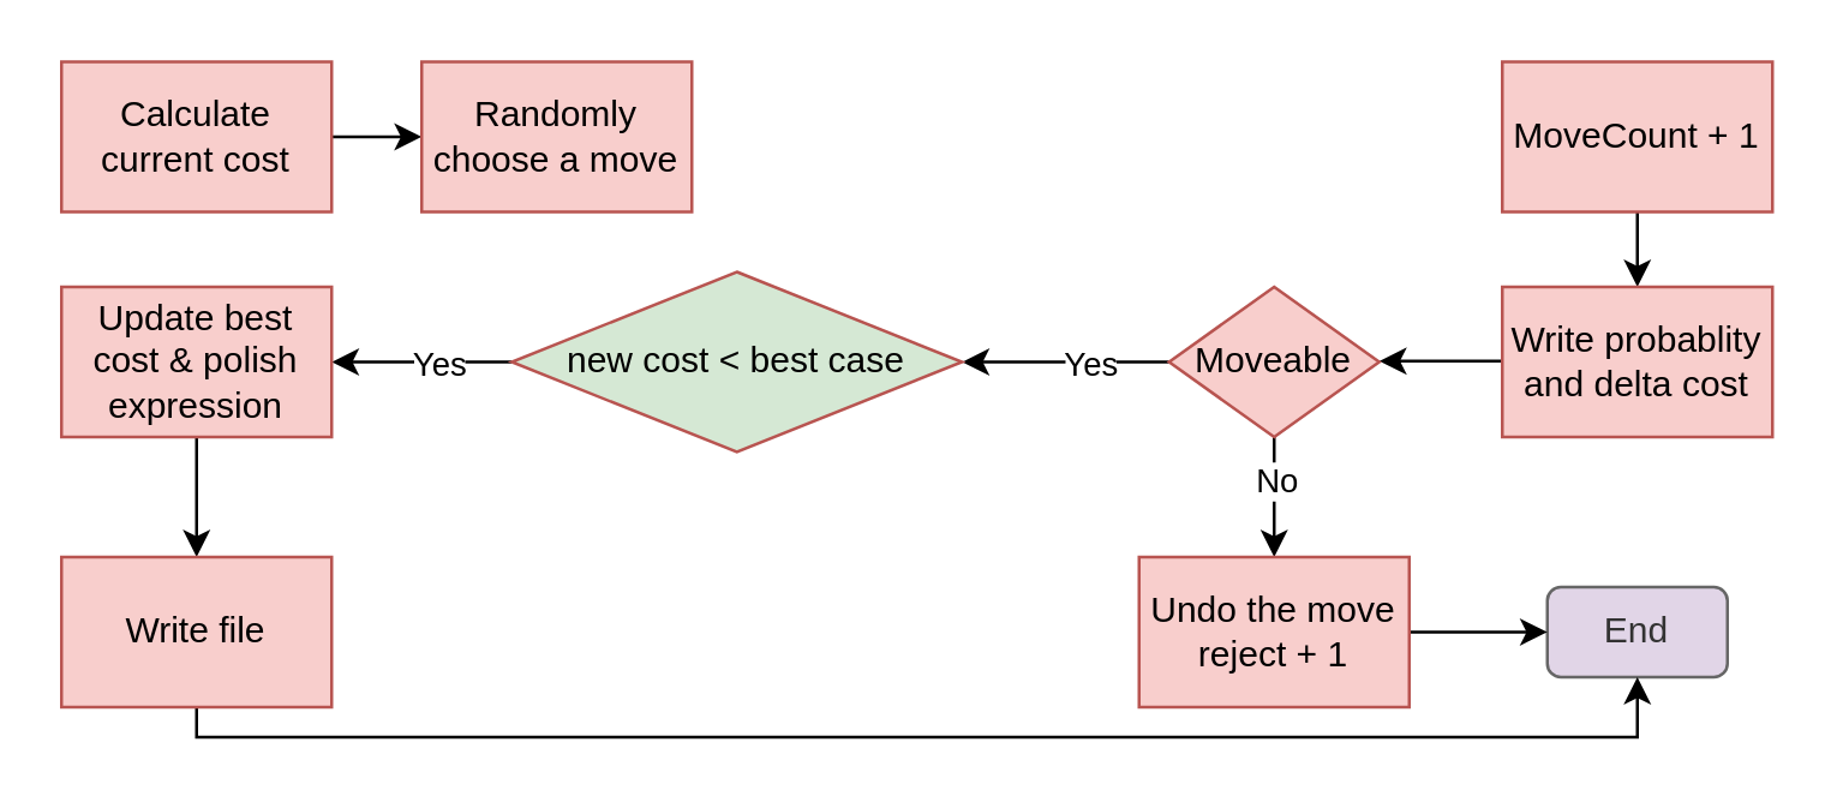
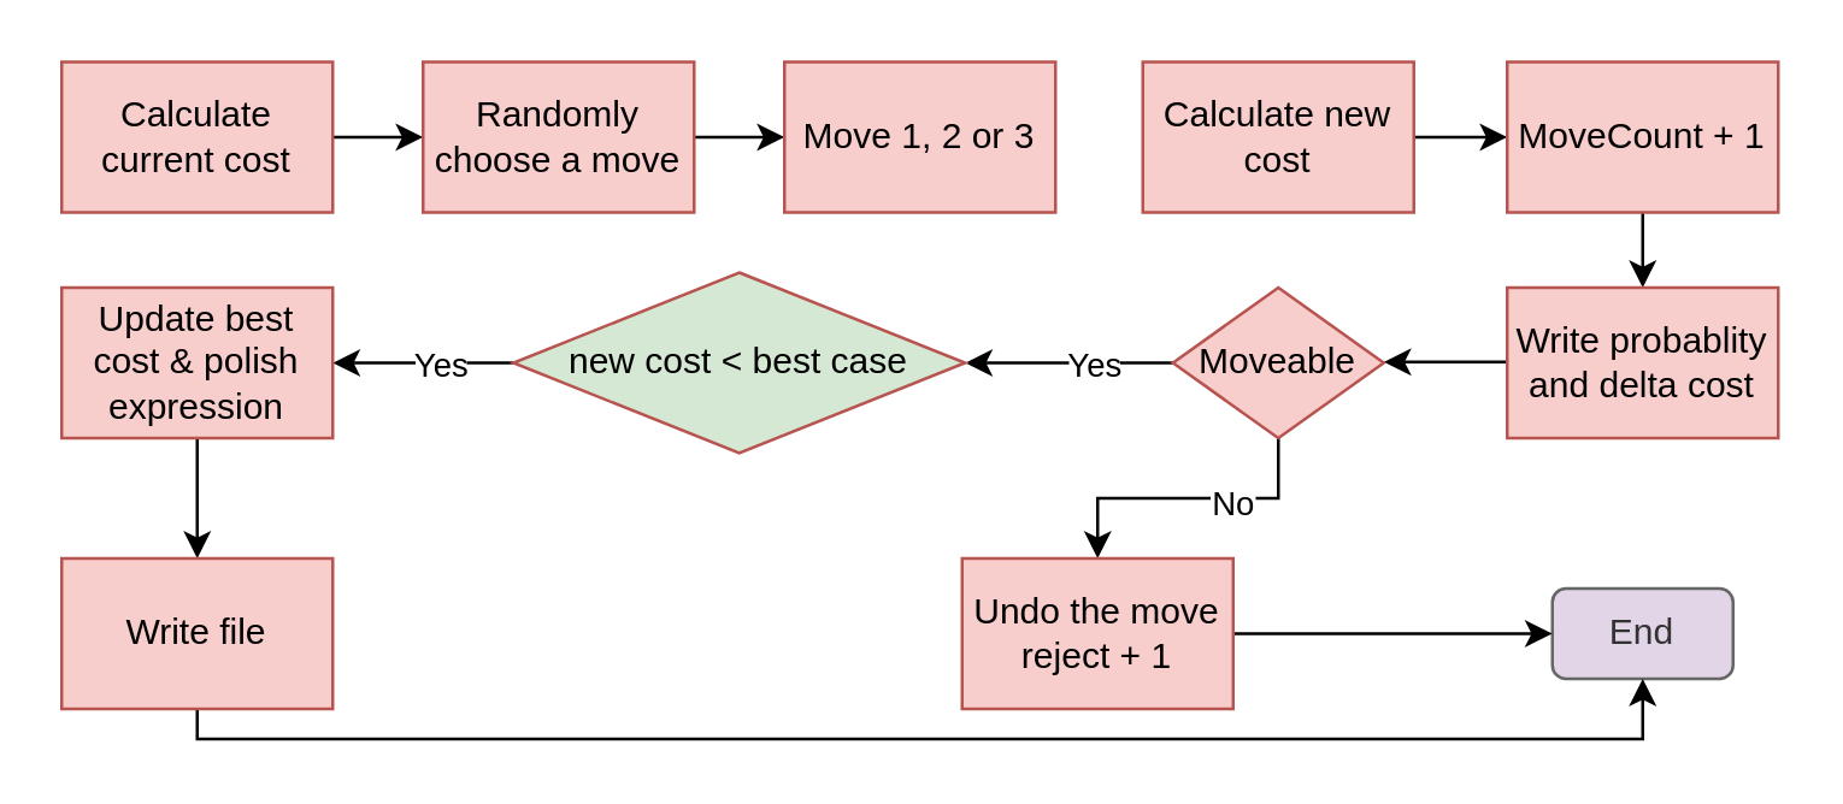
  <mxCell id="0" />
  <mxCell id="1" parent="0" />
  <mxCell id="2" value="End" style="rounded=1;whiteSpace=wrap;html=1;fillColor=#e1d5e7;fontColor=#333333;strokeColor=#666666;" vertex="1" parent="1"><mxGeometry x="515" y="195" width="60" height="30" as="geometry" /></mxCell>
  <mxCell id="3" style="edgeStyle=orthogonalEdgeStyle;rounded=0;orthogonalLoop=1;jettySize=auto;html=1;entryX=0;entryY=0.5;entryDx=0;entryDy=0;" edge="1" parent="1" source="4" target="6"><mxGeometry relative="1" as="geometry" /></mxCell>
  <mxCell id="4" value="Calculate current cost" style="rounded=0;whiteSpace=wrap;html=1;fillColor=#f8cecc;strokeColor=#b85450;" vertex="1" parent="1"><mxGeometry x="20" y="20" width="90" height="50" as="geometry" /></mxCell>
+ <mxCell id="5" style="edgeStyle=orthogonalEdgeStyle;rounded=0;orthogonalLoop=1;jettySize=auto;html=1;entryX=0;entryY=0.5;entryDx=0;entryDy=0;" edge="1" parent="1" source="6" target="17"><mxGeometry relative="1" as="geometry" /></mxCell>
  <mxCell id="6" value="Randomly choose a move" style="rounded=0;whiteSpace=wrap;html=1;fillColor=#f8cecc;strokeColor=#b85450;" vertex="1" parent="1"><mxGeometry x="140" y="20" width="90" height="50" as="geometry" /></mxCell>
+ <mxCell id="7" style="edgeStyle=orthogonalEdgeStyle;rounded=0;orthogonalLoop=1;jettySize=auto;html=1;entryX=0;entryY=0.5;entryDx=0;entryDy=0;" edge="1" parent="1" source="8" target="21"><mxGeometry relative="1" as="geometry" /></mxCell>
+ <mxCell id="8" value="Calculate new cost" style="rounded=0;whiteSpace=wrap;html=1;fillColor=#f8cecc;strokeColor=#b85450;" vertex="1" parent="1"><mxGeometry x="379" y="20" width="90" height="50" as="geometry" /></mxCell>
  <mxCell id="9" style="edgeStyle=orthogonalEdgeStyle;rounded=0;orthogonalLoop=1;jettySize=auto;html=1;entryX=1;entryY=0.5;entryDx=0;entryDy=0;" edge="1" parent="1"><mxGeometry relative="1" as="geometry"><mxPoint x="515" y="119.71" as="sourcePoint" /><mxPoint x="459" y="119.71" as="targetPoint" /></mxGeometry></mxCell>
  <mxCell id="10" style="edgeStyle=orthogonalEdgeStyle;rounded=0;orthogonalLoop=1;jettySize=auto;html=1;entryX=1;entryY=0.5;entryDx=0;entryDy=0;exitX=0;exitY=0.5;exitDx=0;exitDy=0;" edge="1" parent="1" source="23" target="16"><mxGeometry relative="1" as="geometry"><mxPoint x="335" y="120" as="sourcePoint" /></mxGeometry></mxCell>
  <mxCell id="11" value="Yes" style="edgeLabel;html=1;align=center;verticalAlign=middle;resizable=0;points=[];" vertex="1" connectable="0" parent="10"><mxGeometry x="-0.421" relative="1" as="geometry"><mxPoint x="-7" as="offset" /></mxGeometry></mxCell>
  <mxCell id="12" style="edgeStyle=orthogonalEdgeStyle;rounded=0;orthogonalLoop=1;jettySize=auto;html=1;entryX=0.5;entryY=0;entryDx=0;entryDy=0;exitX=0.5;exitY=1;exitDx=0;exitDy=0;" edge="1" parent="1" source="23" target="19"><mxGeometry relative="1" as="geometry"><mxPoint x="370" y="145" as="sourcePoint" /><mxPoint x="370" y="185" as="targetPoint" /><Array as="points" /></mxGeometry></mxCell>
  <mxCell id="13" value="No" style="edgeLabel;html=1;align=center;verticalAlign=middle;resizable=0;points=[];" vertex="1" connectable="0" parent="12"><mxGeometry x="-0.295" y="1" relative="1" as="geometry"><mxPoint x="-1" as="offset" /></mxGeometry></mxCell>
  <mxCell id="14" style="edgeStyle=orthogonalEdgeStyle;rounded=0;orthogonalLoop=1;jettySize=auto;html=1;entryX=1;entryY=0.5;entryDx=0;entryDy=0;" edge="1" parent="1" source="16" target="25"><mxGeometry relative="1" as="geometry" /></mxCell>
  <mxCell id="15" value="Yes" style="edgeLabel;html=1;align=center;verticalAlign=middle;resizable=0;points=[];" vertex="1" connectable="0" parent="14"><mxGeometry x="-0.166" y="-1" relative="1" as="geometry"><mxPoint y="1" as="offset" /></mxGeometry></mxCell>
  <mxCell id="16" value="new cost &amp;lt; best case" style="rhombus;whiteSpace=wrap;html=1;fillColor=#d5e8d4;strokeColor=#b85450;" vertex="1" parent="1"><mxGeometry x="170" y="90" width="150" height="60" as="geometry" /></mxCell>
+ <mxCell id="17" value="Move 1, 2 or 3" style="rounded=0;whiteSpace=wrap;html=1;fillColor=#f8cecc;strokeColor=#b85450;" vertex="1" parent="1"><mxGeometry x="260" y="20" width="90" height="50" as="geometry" /></mxCell>
  <mxCell id="18" style="edgeStyle=orthogonalEdgeStyle;rounded=0;orthogonalLoop=1;jettySize=auto;html=1;" edge="1" parent="1" source="19" target="2"><mxGeometry relative="1" as="geometry" /></mxCell>
- <mxCell id="19" value="Undo the move&lt;br&gt;reject + 1" style="rounded=0;whiteSpace=wrap;html=1;fillColor=#f8cecc;strokeColor=#b85450;" vertex="1" parent="1"><mxGeometry x="379" y="185" width="90" height="50" as="geometry" /></mxCell>
+ <mxCell id="19" value="Undo the move&lt;br&gt;reject + 1" style="rounded=0;whiteSpace=wrap;html=1;fillColor=#f8cecc;strokeColor=#b85450;" vertex="1" parent="1"><mxGeometry x="319" y="185" width="90" height="50" as="geometry" /></mxCell>
  <mxCell id="20" style="edgeStyle=orthogonalEdgeStyle;rounded=0;orthogonalLoop=1;jettySize=auto;html=1;entryX=0.5;entryY=0;entryDx=0;entryDy=0;" edge="1" parent="1" source="21" target="22"><mxGeometry relative="1" as="geometry" /></mxCell>
  <mxCell id="21" value="MoveCount + 1" style="rounded=0;whiteSpace=wrap;html=1;fillColor=#f8cecc;strokeColor=#b85450;" vertex="1" parent="1"><mxGeometry x="500" y="20" width="90" height="50" as="geometry" /></mxCell>
  <mxCell id="22" value="Write probablity and delta cost" style="rounded=0;whiteSpace=wrap;html=1;fillColor=#f8cecc;strokeColor=#b85450;" vertex="1" parent="1"><mxGeometry x="500" y="95" width="90" height="50" as="geometry" /></mxCell>
  <mxCell id="23" value="Moveable" style="rhombus;whiteSpace=wrap;html=1;fillColor=#f8cecc;strokeColor=#b85450;" vertex="1" parent="1"><mxGeometry x="389" y="95" width="70" height="50" as="geometry" /></mxCell>
  <mxCell id="24" style="edgeStyle=orthogonalEdgeStyle;rounded=0;orthogonalLoop=1;jettySize=auto;html=1;entryX=0.5;entryY=0;entryDx=0;entryDy=0;" edge="1" parent="1" source="25" target="27"><mxGeometry relative="1" as="geometry" /></mxCell>
  <mxCell id="25" value="Update best cost &amp;amp; polish expression" style="rounded=0;whiteSpace=wrap;html=1;fillColor=#f8cecc;strokeColor=#b85450;" vertex="1" parent="1"><mxGeometry x="20" y="95" width="90" height="50" as="geometry" /></mxCell>
  <mxCell id="26" style="edgeStyle=orthogonalEdgeStyle;rounded=0;orthogonalLoop=1;jettySize=auto;html=1;entryX=0.5;entryY=1;entryDx=0;entryDy=0;" edge="1" parent="1" source="27" target="2"><mxGeometry relative="1" as="geometry"><Array as="points"><mxPoint x="65" y="245" /><mxPoint x="545" y="245" /></Array></mxGeometry></mxCell>
  <mxCell id="27" value="Write file" style="rounded=0;whiteSpace=wrap;html=1;fillColor=#f8cecc;strokeColor=#b85450;" vertex="1" parent="1"><mxGeometry x="20" y="185" width="90" height="50" as="geometry" /></mxCell>
